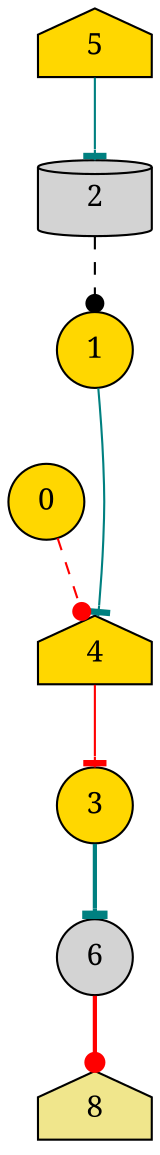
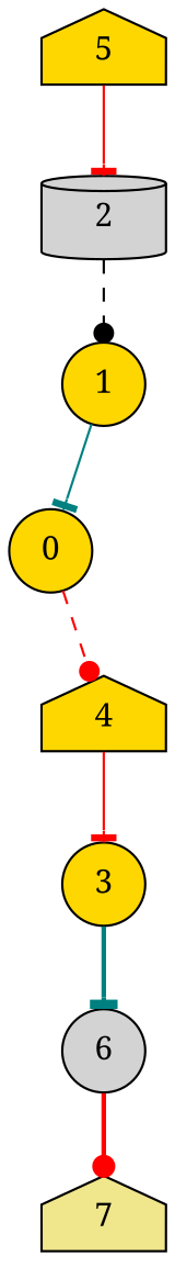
  digraph {
    fontname="Noto Serif"
    node [fillcolor=gold fontname="Noto Serif" shape=circle style=filled]
    edge [arrowhead=tee color=red fontname="Noto Serif" style=solid]
    5 [shape=house]
    2 [fillcolor=lightgrey shape=cylinder]
    1
    0
    4 [shape=house]
    3
    6 [fillcolor=lightgrey]
-   7 [fillcolor=khaki shape=house label=8]
-   5 -> 2 [color=teal]
+   7 [fillcolor=khaki shape=house]
+   5 -> 2
    2 -> 1 [arrowhead=dot color=black style=dashed]
-   1 -> 4 [color=teal]
+   1 -> 0 [color=teal]
    0 -> 4 [arrowhead=dot style=dashed]
    4 -> 3
    3 -> 6 [color=teal style=bold]
    6 -> 7 [arrowhead=dot style=bold]
  }
